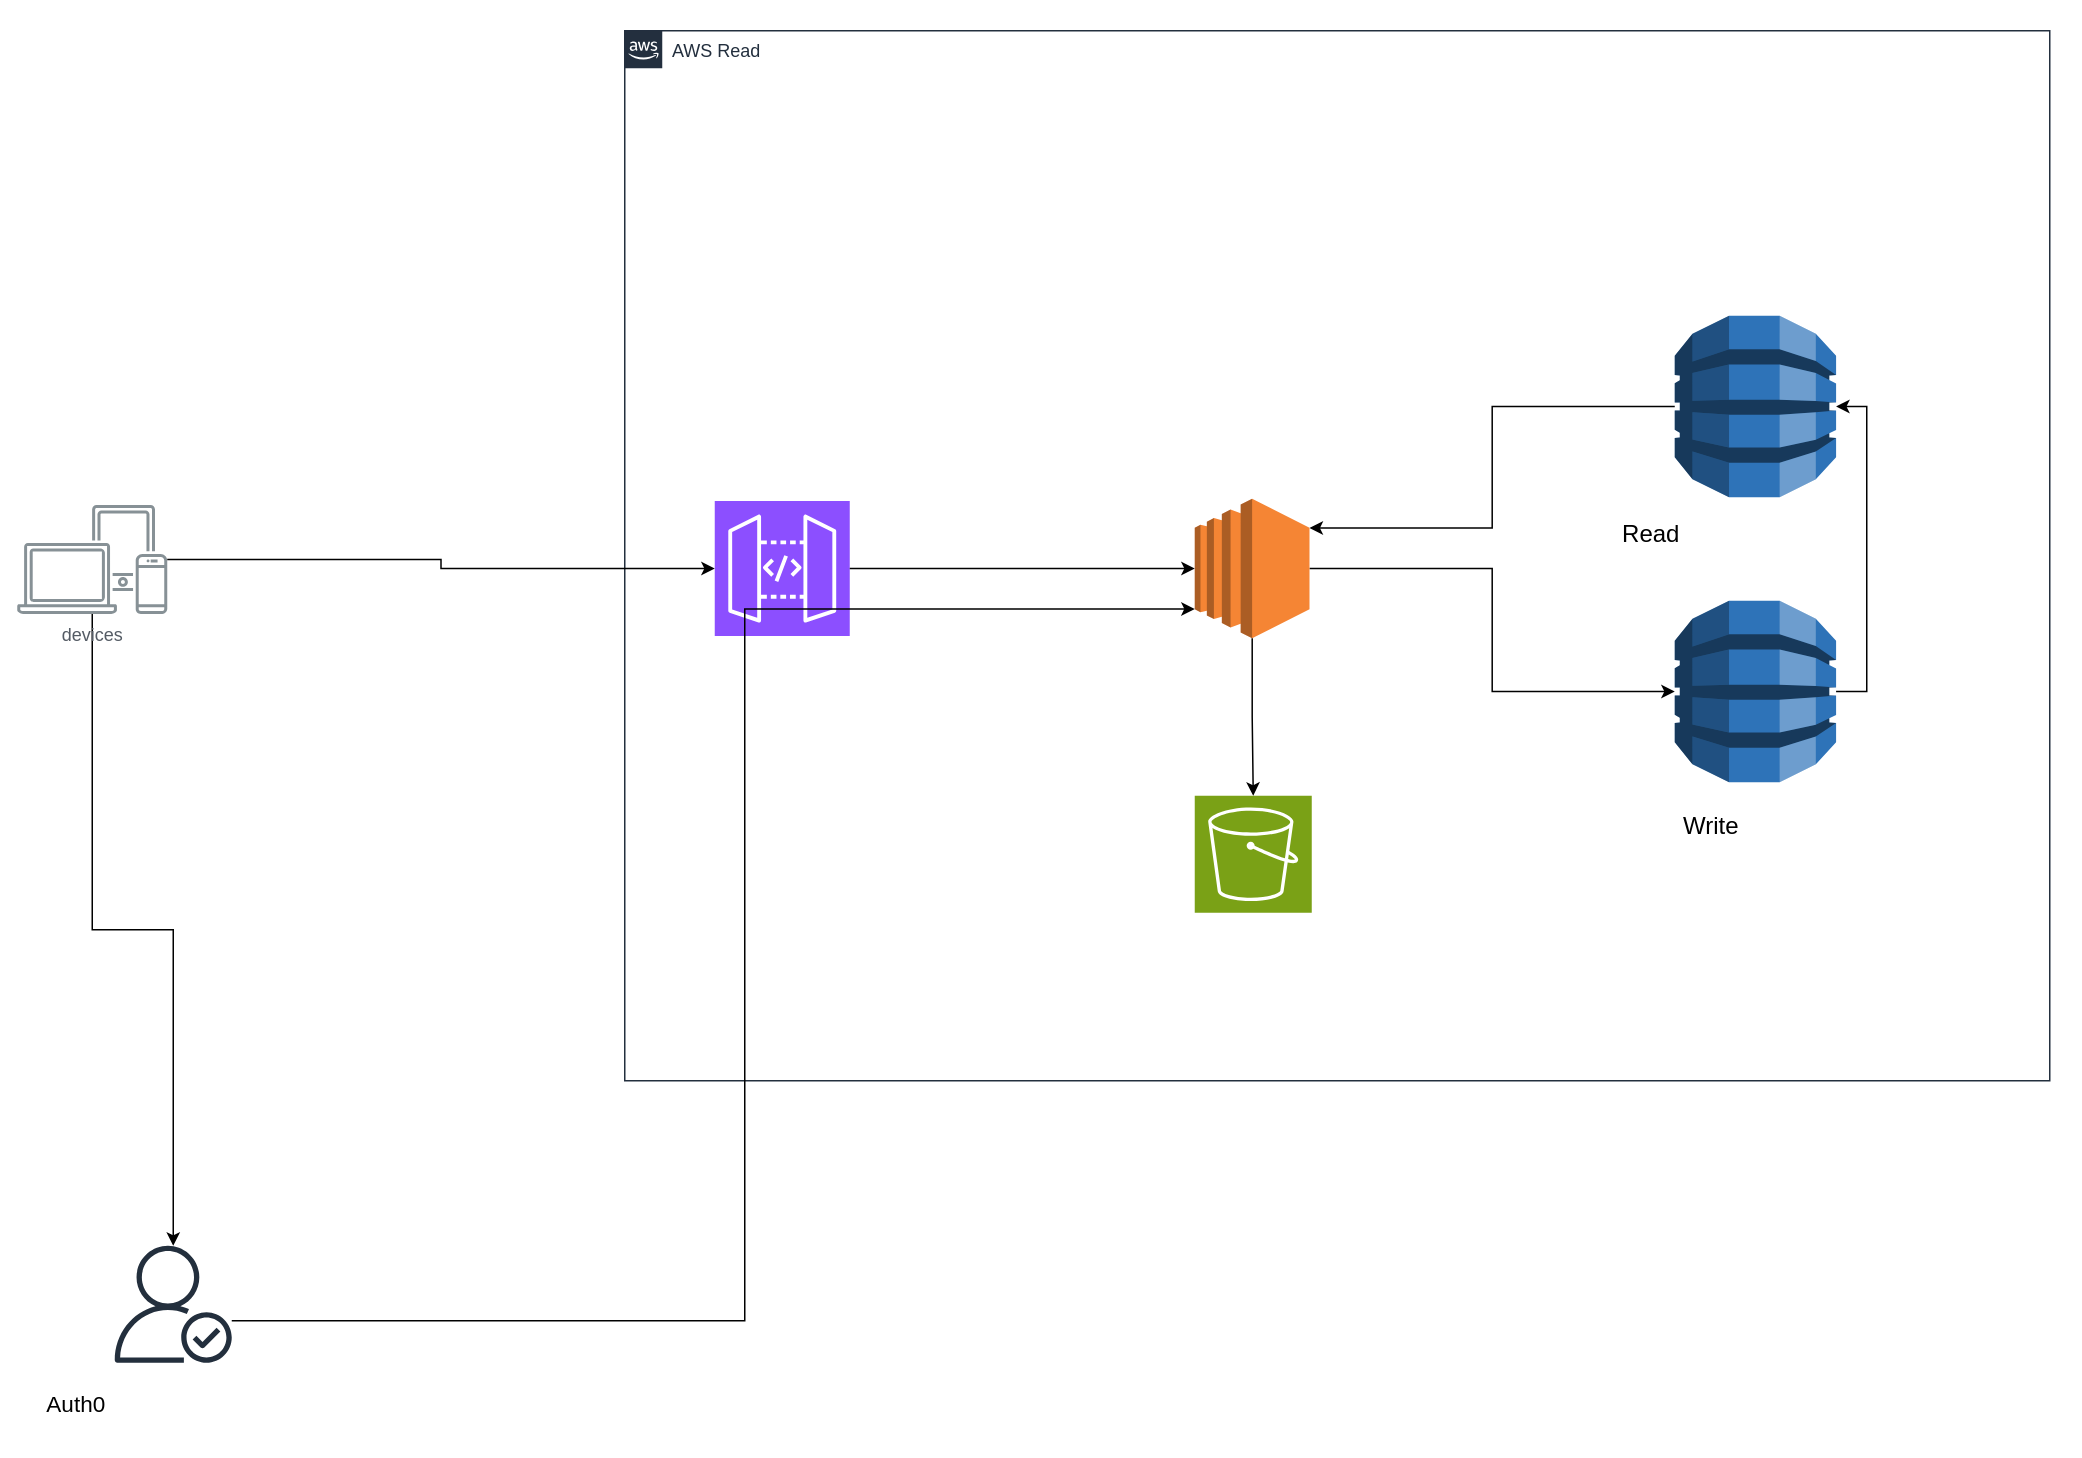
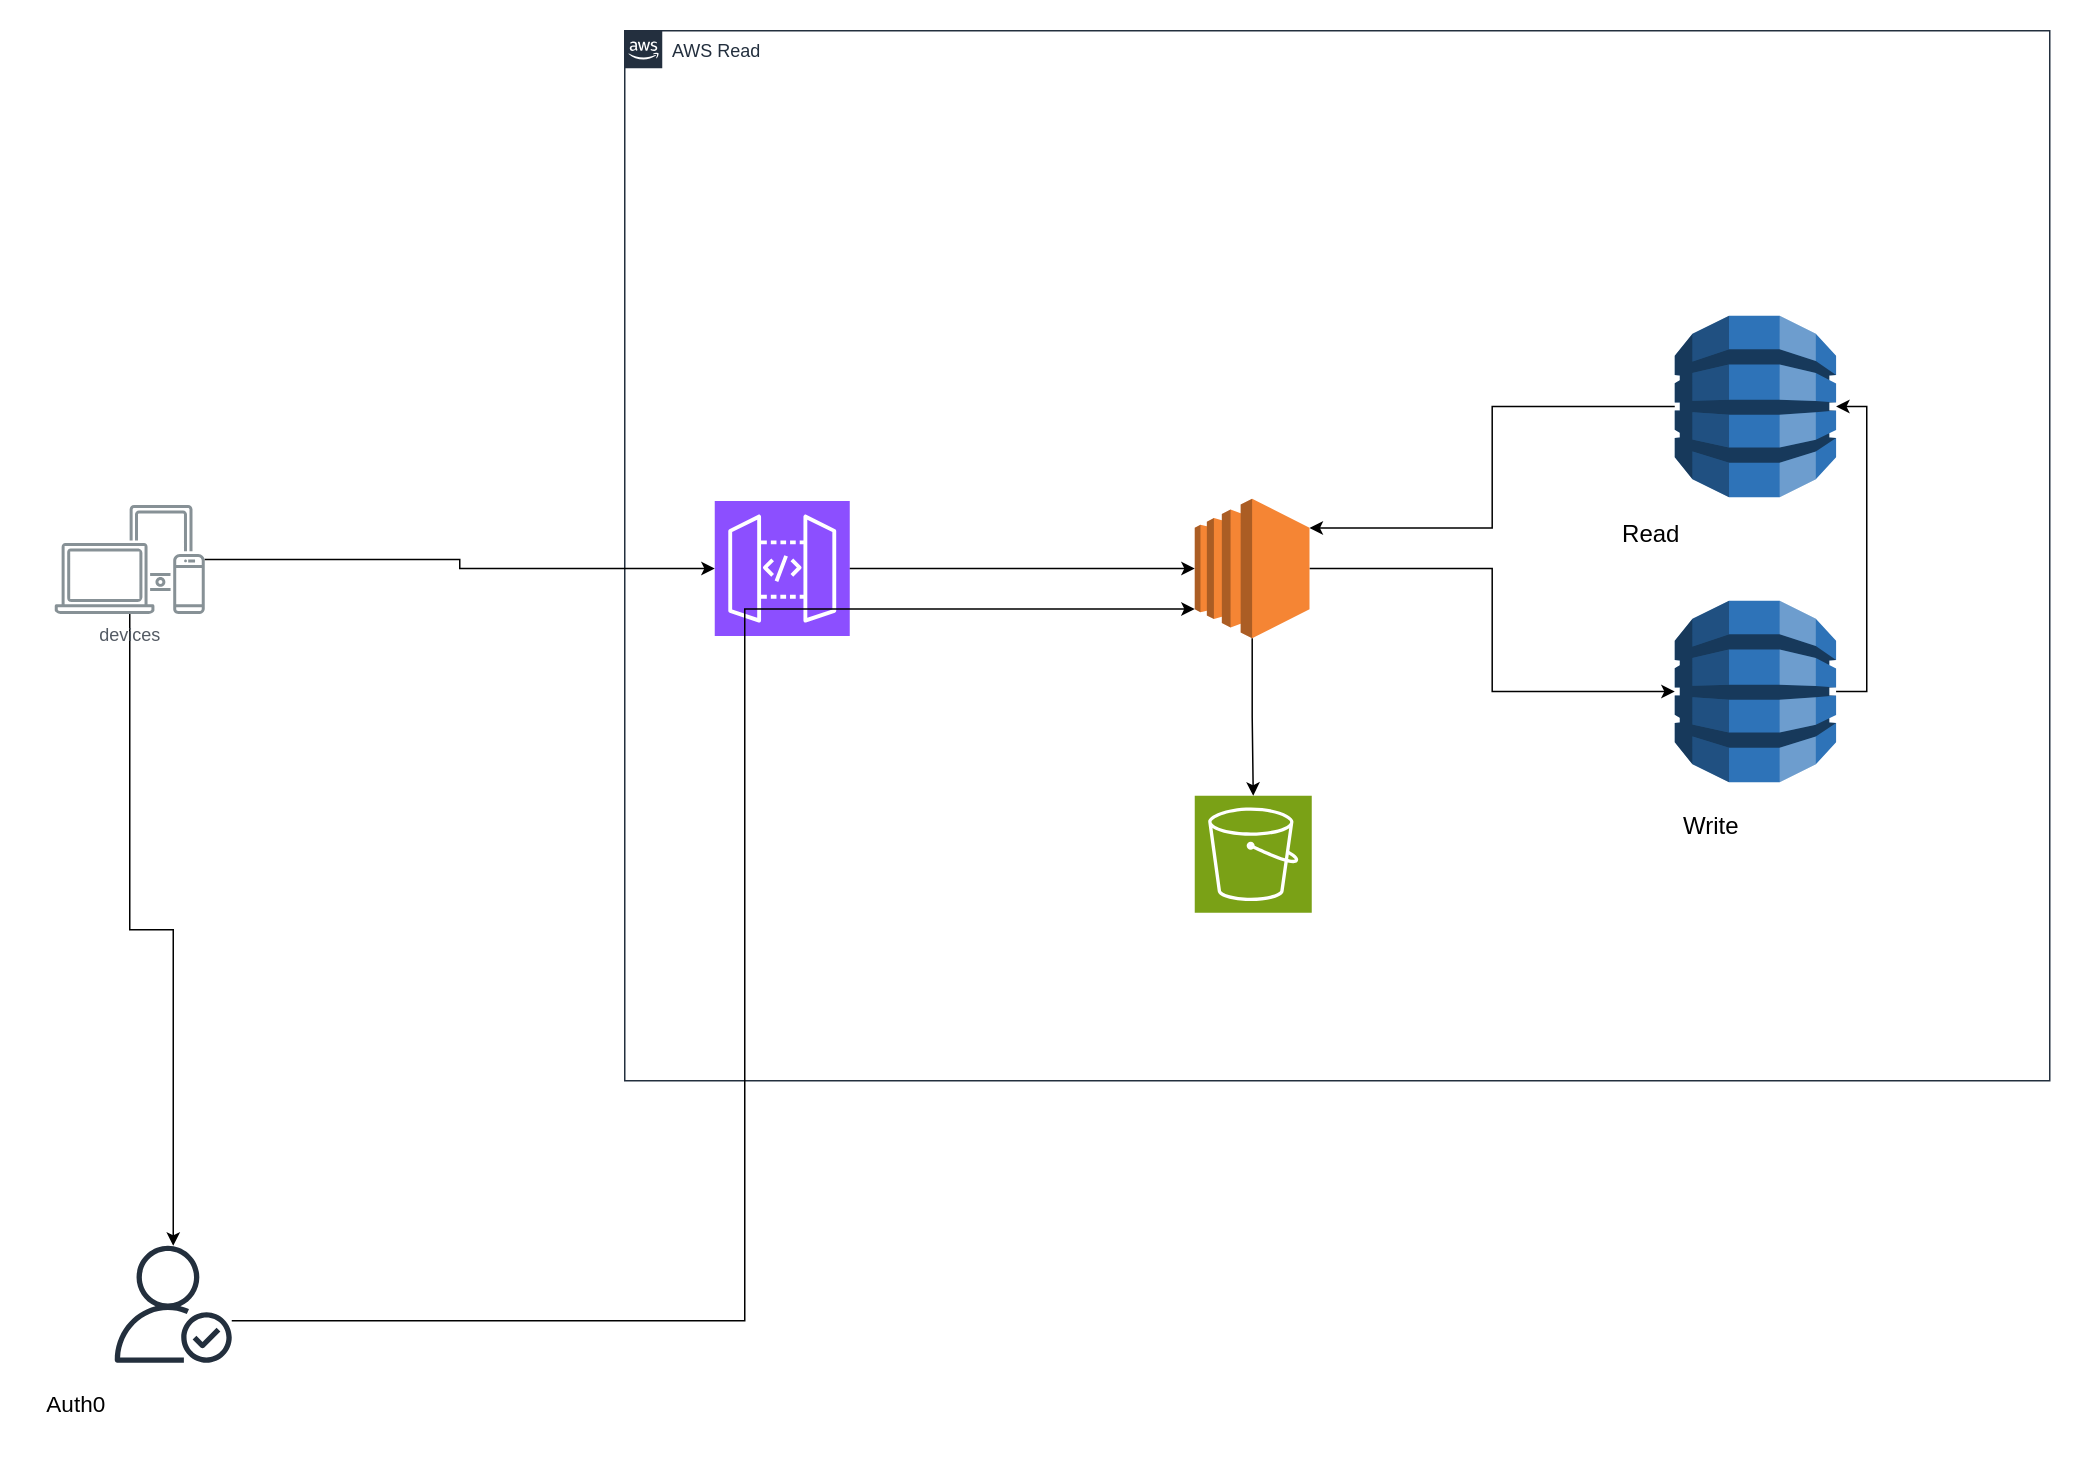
  <mxCell id="0" />
  <mxCell id="1" parent="0" />
  <mxCell id="2" value="AWS Read" style="points=[[0,0],[0.25,0],[0.5,0],[0.75,0],[1,0],[1,0.25],[1,0.5],[1,0.75],[1,1],[0.75,1],[0.5,1],[0.25,1],[0,1],[0,0.75],[0,0.5],[0,0.25]];outlineConnect=0;gradientColor=none;html=1;whiteSpace=wrap;fontSize=12;fontStyle=0;container=1;pointerEvents=0;collapsible=0;recursiveResize=0;shape=mxgraph.aws4.group;grIcon=mxgraph.aws4.group_aws_cloud_alt;strokeColor=#232F3E;fillColor=none;verticalAlign=top;align=left;spacingLeft=30;fontColor=#232F3E;dashed=0;" vertex="1" parent="1"><mxGeometry x="416" y="20" width="950" height="700" as="geometry" /></mxCell>
  <mxCell id="3" value="" style="sketch=0;points=[[0,0,0],[0.25,0,0],[0.5,0,0],[0.75,0,0],[1,0,0],[0,1,0],[0.25,1,0],[0.5,1,0],[0.75,1,0],[1,1,0],[0,0.25,0],[0,0.5,0],[0,0.75,0],[1,0.25,0],[1,0.5,0],[1,0.75,0]];outlineConnect=0;fontColor=#232F3E;fillColor=#8C4FFF;strokeColor=#ffffff;dashed=0;verticalLabelPosition=bottom;verticalAlign=top;align=center;html=1;fontSize=12;fontStyle=0;aspect=fixed;shape=mxgraph.aws4.resourceIcon;resIcon=mxgraph.aws4.api_gateway;" vertex="1" parent="2"><mxGeometry x="60" y="313.5" width="90" height="90" as="geometry" /></mxCell>
  <mxCell id="4" value="" style="sketch=0;points=[[0,0,0],[0.25,0,0],[0.5,0,0],[0.75,0,0],[1,0,0],[0,1,0],[0.25,1,0],[0.5,1,0],[0.75,1,0],[1,1,0],[0,0.25,0],[0,0.5,0],[0,0.75,0],[1,0.25,0],[1,0.5,0],[1,0.75,0]];outlineConnect=0;fontColor=#232F3E;fillColor=#7AA116;strokeColor=#ffffff;dashed=0;verticalLabelPosition=bottom;verticalAlign=top;align=center;html=1;fontSize=12;fontStyle=0;aspect=fixed;shape=mxgraph.aws4.resourceIcon;resIcon=mxgraph.aws4.s3;" vertex="1" parent="2"><mxGeometry x="380" y="510" width="78" height="78" as="geometry" /></mxCell>
  <mxCell id="5" style="edgeStyle=orthogonalEdgeStyle;rounded=0;orthogonalLoop=1;jettySize=auto;html=1;" edge="1" parent="2" source="6" target="11"><mxGeometry relative="1" as="geometry" /></mxCell>
  <mxCell id="6" value="" style="outlineConnect=0;dashed=0;verticalLabelPosition=bottom;verticalAlign=top;align=center;html=1;shape=mxgraph.aws3.ec2;fillColor=#F58534;gradientColor=none;" vertex="1" parent="2"><mxGeometry x="380" y="312" width="76.5" height="93" as="geometry" /></mxCell>
  <mxCell id="7" style="edgeStyle=orthogonalEdgeStyle;rounded=0;orthogonalLoop=1;jettySize=auto;html=1;entryX=0;entryY=0.5;entryDx=0;entryDy=0;entryPerimeter=0;" edge="1" parent="2" source="3" target="6"><mxGeometry relative="1" as="geometry" /></mxCell>
  <mxCell id="8" style="edgeStyle=orthogonalEdgeStyle;rounded=0;orthogonalLoop=1;jettySize=auto;html=1;entryX=0.5;entryY=0;entryDx=0;entryDy=0;entryPerimeter=0;" edge="1" parent="2" source="6" target="4"><mxGeometry relative="1" as="geometry" /></mxCell>
  <mxCell id="9" value="" style="outlineConnect=0;dashed=0;verticalLabelPosition=bottom;verticalAlign=top;align=center;html=1;shape=mxgraph.aws3.dynamo_db;fillColor=#2E73B8;gradientColor=none;" vertex="1" parent="2"><mxGeometry x="700" y="190" width="107.56" height="121" as="geometry" /></mxCell>
  <mxCell id="10" value="Read" style="text;html=1;align=center;verticalAlign=middle;resizable=0;points=[];autosize=1;strokeColor=none;fillColor=none;fontSize=16;" vertex="1" parent="2"><mxGeometry x="653.78" y="320" width="60" height="30" as="geometry" /></mxCell>
  <mxCell id="11" value="" style="outlineConnect=0;dashed=0;verticalLabelPosition=bottom;verticalAlign=top;align=center;html=1;shape=mxgraph.aws3.dynamo_db;fillColor=#2E73B8;gradientColor=none;" vertex="1" parent="2"><mxGeometry x="700" y="380" width="107.56" height="121" as="geometry" /></mxCell>
  <mxCell id="12" value="Write" style="text;html=1;align=center;verticalAlign=middle;resizable=0;points=[];autosize=1;strokeColor=none;fillColor=none;fontSize=16;" vertex="1" parent="2"><mxGeometry x="693.78" y="515" width="60" height="30" as="geometry" /></mxCell>
  <mxCell id="13" style="edgeStyle=orthogonalEdgeStyle;rounded=0;orthogonalLoop=1;jettySize=auto;html=1;entryX=1;entryY=0.21;entryDx=0;entryDy=0;entryPerimeter=0;" edge="1" parent="2" source="9" target="6"><mxGeometry relative="1" as="geometry" /></mxCell>
  <mxCell id="14" style="edgeStyle=orthogonalEdgeStyle;rounded=0;orthogonalLoop=1;jettySize=auto;html=1;entryX=1;entryY=0.5;entryDx=0;entryDy=0;entryPerimeter=0;" edge="1" parent="2" source="11" target="9"><mxGeometry relative="1" as="geometry"><Array as="points"><mxPoint x="828" y="441" /><mxPoint x="828" y="251" /></Array></mxGeometry></mxCell>
  <mxCell id="15" style="edgeStyle=orthogonalEdgeStyle;rounded=0;orthogonalLoop=1;jettySize=auto;html=1;" edge="1" parent="1" source="16" target="17"><mxGeometry relative="1" as="geometry" /></mxCell>
- <mxCell id="16" value="devices" style="sketch=0;outlineConnect=0;gradientColor=none;fontColor=#545B64;strokeColor=none;fillColor=#879196;dashed=0;verticalLabelPosition=bottom;verticalAlign=top;align=center;html=1;fontSize=12;fontStyle=0;aspect=fixed;shape=mxgraph.aws4.illustration_devices;pointerEvents=1" vertex="1" parent="1"><mxGeometry x="11" y="336" width="100" height="73" as="geometry" /></mxCell>
+ <mxCell id="16" value="devices" style="sketch=0;outlineConnect=0;gradientColor=none;fontColor=#545B64;strokeColor=none;fillColor=#879196;dashed=0;verticalLabelPosition=bottom;verticalAlign=top;align=center;html=1;fontSize=12;fontStyle=0;aspect=fixed;shape=mxgraph.aws4.illustration_devices;pointerEvents=1" vertex="1" parent="1"><mxGeometry x="36" y="336" width="100" height="73" as="geometry" /></mxCell>
  <mxCell id="17" value="" style="sketch=0;outlineConnect=0;fontColor=#232F3E;gradientColor=none;fillColor=#232F3D;strokeColor=none;dashed=0;verticalLabelPosition=bottom;verticalAlign=top;align=center;html=1;fontSize=12;fontStyle=0;aspect=fixed;pointerEvents=1;shape=mxgraph.aws4.authenticated_user;" vertex="1" parent="1"><mxGeometry x="76" y="830" width="78" height="78" as="geometry" /></mxCell>
  <mxCell id="18" value="Auth0" style="text;html=1;align=center;verticalAlign=middle;resizable=0;points=[];autosize=1;strokeColor=none;fillColor=none;fontSize=15;" vertex="1" parent="1"><mxGeometry x="20" y="920" width="60" height="30" as="geometry" /></mxCell>
  <mxCell id="19" style="edgeStyle=orthogonalEdgeStyle;rounded=0;orthogonalLoop=1;jettySize=auto;html=1;entryX=0;entryY=0.79;entryDx=0;entryDy=0;entryPerimeter=0;" edge="1" parent="1" source="17" target="6"><mxGeometry relative="1" as="geometry"><Array as="points"><mxPoint x="496" y="880" /><mxPoint x="496" y="406" /></Array></mxGeometry></mxCell>
  <mxCell id="20" style="edgeStyle=orthogonalEdgeStyle;rounded=0;orthogonalLoop=1;jettySize=auto;html=1;entryX=0;entryY=0.5;entryDx=0;entryDy=0;entryPerimeter=0;" edge="1" parent="1" source="16" target="3"><mxGeometry relative="1" as="geometry" /></mxCell>
